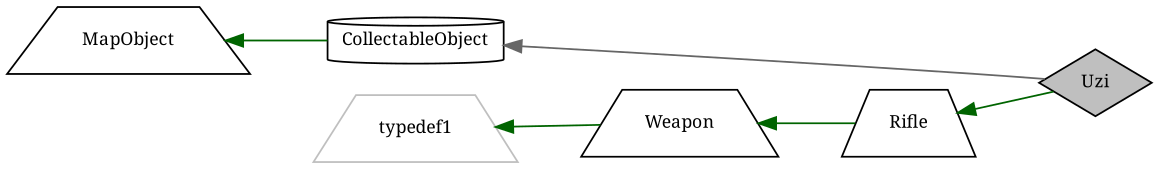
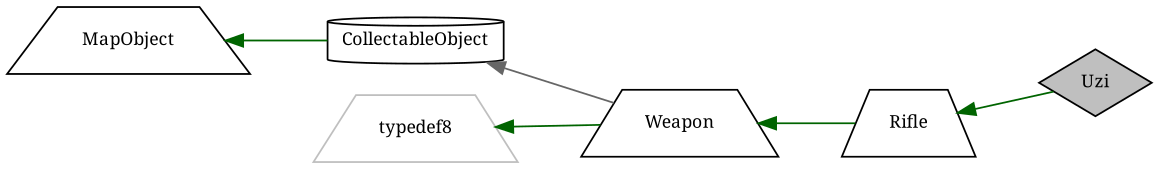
  digraph {
    fontname="Noto Serif"
    rankdir=LR
    node [color=black fillcolor=white fontname="Noto Serif" fontsize=10 shape=trapezium style=filled]
    edge [color=darkgreen dir=back fontname="Noto Serif" fontsize=10 labelfontname=Helvetica labelfontsize=10 style=solid]
    n1 [fillcolor=grey75 fontcolor=black height=0.2 label=Uzi shape=diamond width=0.4]
    n2 [height=0.2 label=Rifle width=0.4]
    n3 [height=0.2 label=Weapon width=0.4]
    n4 [height=0.2 label=CollectableObject shape=cylinder width=0.4]
    n5 [height=0.2 label=MapObject width=0.4]
-   n6 [color=grey75 height=0.2 label=typedef1 width=0.4]
+   n6 [color=grey75 height=0.2 label=typedef8 width=0.4]
    n2 -> n1
    n3 -> n2
-   n4 -> n1 [color=gray40]
+   n4 -> n3 [color=gray40]
    n5 -> n4
    n6 -> n3
  }
